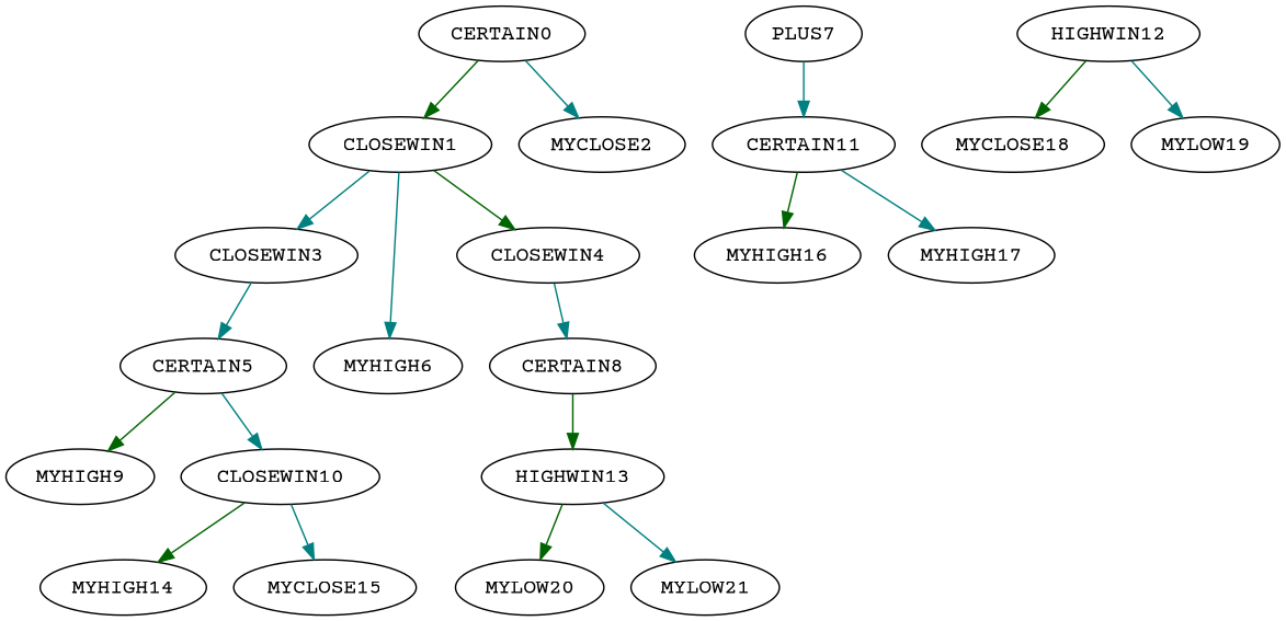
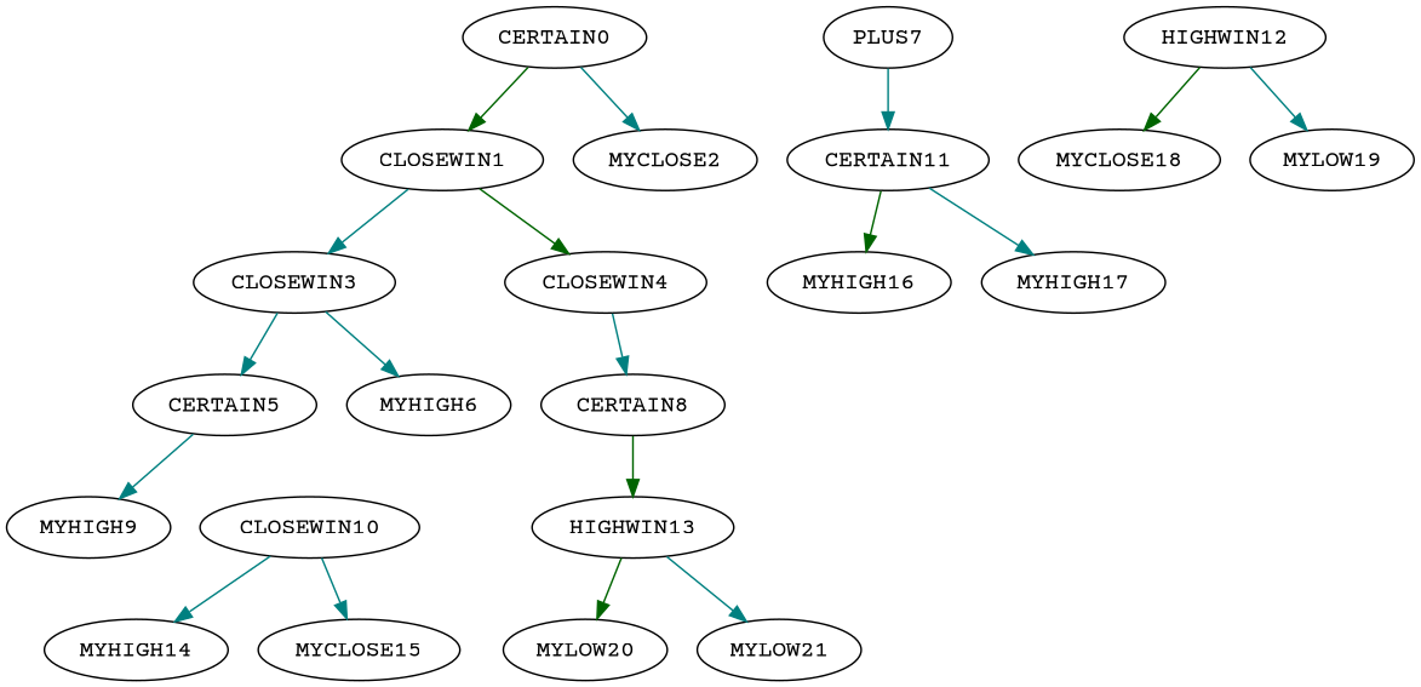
  digraph {
    fontname="Courier Prime"
    node [fontname="Courier Prime"]
    edge [color=teal fontname="Courier Prime"]
    CERTAIN0
    CLOSEWIN1
    MYCLOSE2
    CLOSEWIN3
    CLOSEWIN4
    n6 [label=CERTAIN5]
    MYHIGH6
    CERTAIN8
    MYHIGH9
    CLOSEWIN10
    PLUS7
    CERTAIN11
    HIGHWIN13
    MYHIGH14
    MYCLOSE15
    MYHIGH16
    MYHIGH17
    HIGHWIN12
    MYCLOSE18
    MYLOW19
    MYLOW20
    MYLOW21
    CERTAIN0 -> CLOSEWIN1 [color=darkgreen]
    CERTAIN0 -> MYCLOSE2
    CLOSEWIN1 -> CLOSEWIN3
    CLOSEWIN1 -> CLOSEWIN4 [color=darkgreen]
    CLOSEWIN3 -> n6
-   CLOSEWIN1 -> MYHIGH6
+   CLOSEWIN3 -> MYHIGH6
    CLOSEWIN4 -> CERTAIN8
-   n6 -> MYHIGH9 [color=darkgreen]
-   n6 -> CLOSEWIN10
+   n6 -> MYHIGH9
    CERTAIN8 -> HIGHWIN13 [color=darkgreen]
-   CLOSEWIN10 -> MYHIGH14 [color=darkgreen]
+   CLOSEWIN10 -> MYHIGH14
    CLOSEWIN10 -> MYCLOSE15
    PLUS7 -> CERTAIN11
    CERTAIN11 -> MYHIGH16 [color=darkgreen]
    CERTAIN11 -> MYHIGH17
    HIGHWIN13 -> MYLOW20 [color=darkgreen]
    HIGHWIN13 -> MYLOW21
    HIGHWIN12 -> MYCLOSE18 [color=darkgreen]
    HIGHWIN12 -> MYLOW19
  }
